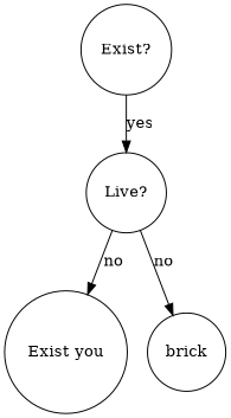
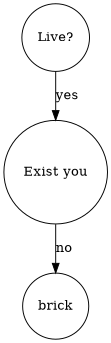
  digraph {
    node [shape=circle]
-   "Exist?"
    "Live?"
    n3 [label="Exist you"]
    brick
-   "Exist?" -> "Live?" [label=yes]
-   "Live?" -> n3 [label=no]
-   "Live?" -> brick [label=no]
+   "Live?" -> n3 [label=yes]
+   n3 -> brick [label=no]
  }
